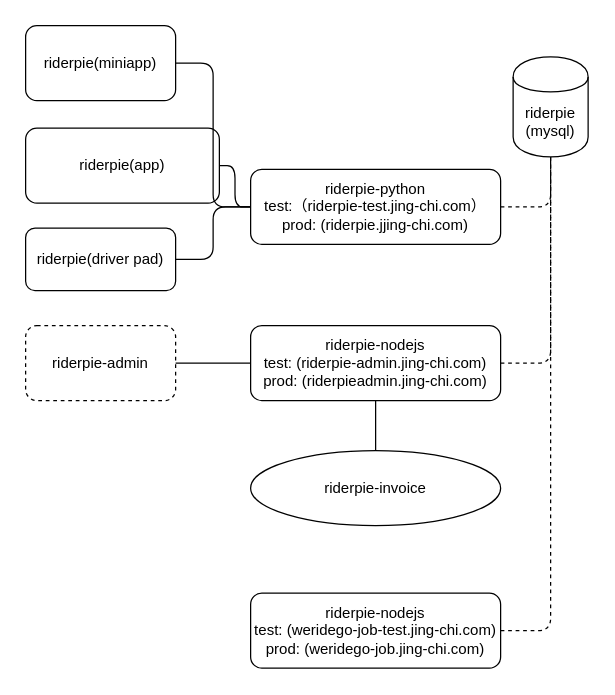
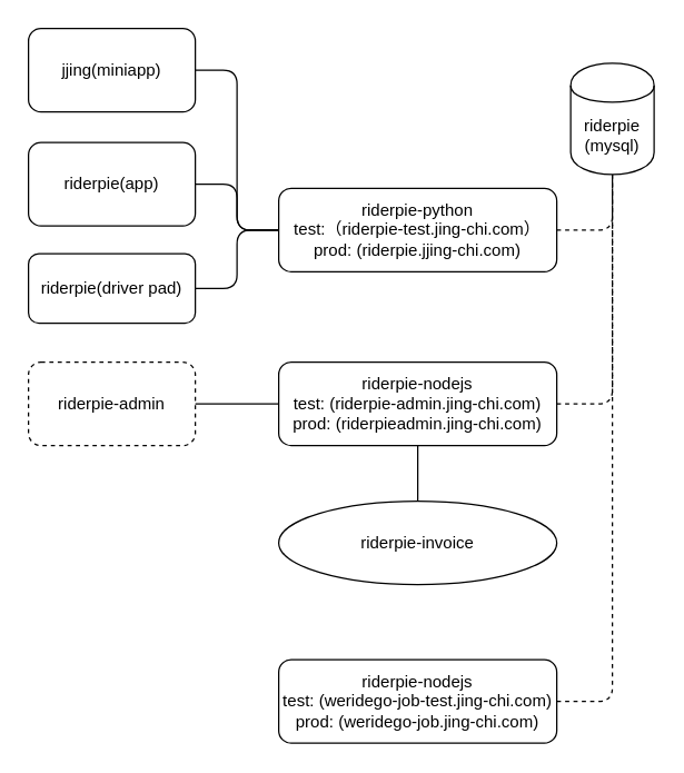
  <mxCell id="0" />
  <mxCell id="1" parent="0" />
- <mxCell id="2" value="riderpie(miniapp)" style="rounded=1;whiteSpace=wrap;html=1;" parent="1" vertex="1"><mxGeometry x="20" y="20" width="120" height="60" as="geometry" /></mxCell>
- <mxCell id="3" value="riderpie(app)" style="rounded=1;whiteSpace=wrap;html=1;" parent="1" vertex="1"><mxGeometry x="20" y="102" width="155" height="60" as="geometry" /></mxCell>
+ <mxCell id="2" value="jjing(miniapp)" style="rounded=1;whiteSpace=wrap;html=1;" parent="1" vertex="1"><mxGeometry x="20" y="20" width="120" height="60" as="geometry" /></mxCell>
+ <mxCell id="3" value="riderpie(app)" style="rounded=1;whiteSpace=wrap;html=1;" parent="1" vertex="1"><mxGeometry x="20" y="102" width="120" height="60" as="geometry" /></mxCell>
  <mxCell id="4" value="riderpie-python&lt;br&gt;test:（riderpie-test.jing-chi.com）&lt;br&gt;prod: (riderpie.jjing-chi.com)&lt;br&gt;" style="rounded=1;whiteSpace=wrap;html=1;" parent="1" vertex="1"><mxGeometry x="200" y="135" width="200" height="60" as="geometry" /></mxCell>
  <mxCell id="5" value="riderpie-nodejs&lt;br&gt;test: (riderpie-admin.jing-chi.com)&lt;br&gt;prod: (riderpieadmin.jing-chi.com)&lt;br&gt;" style="rounded=1;whiteSpace=wrap;html=1;" parent="1" vertex="1"><mxGeometry x="200" y="260" width="200" height="60" as="geometry" /></mxCell>
  <mxCell id="6" value="riderpie-admin" style="rounded=1;whiteSpace=wrap;html=1;dashed=1;" parent="1" vertex="1"><mxGeometry x="20" y="260" width="120" height="60" as="geometry" /></mxCell>
  <mxCell id="7" value="riderpie&lt;br&gt;(mysql)&lt;br&gt;" style="shape=cylinder;whiteSpace=wrap;html=1;boundedLbl=1;backgroundOutline=1;" parent="1" vertex="1"><mxGeometry x="410" y="45" width="60" height="80" as="geometry" /></mxCell>
  <mxCell id="8" value="" style="endArrow=none;dashed=1;html=1;exitX=1;exitY=0.5;exitDx=0;exitDy=0;entryX=0.5;entryY=1;entryDx=0;entryDy=0;edgeStyle=orthogonalEdgeStyle;" parent="1" source="4" target="7" edge="1"><mxGeometry width="50" height="50" relative="1" as="geometry"><mxPoint x="460" y="220" as="sourcePoint" /><mxPoint x="510" y="170" as="targetPoint" /></mxGeometry></mxCell>
  <mxCell id="9" value="" style="endArrow=none;dashed=1;html=1;exitX=1;exitY=0.5;exitDx=0;exitDy=0;entryX=0.5;entryY=1;entryDx=0;entryDy=0;edgeStyle=orthogonalEdgeStyle;" parent="1" source="5" target="7" edge="1"><mxGeometry width="50" height="50" relative="1" as="geometry"><mxPoint x="410" y="370" as="sourcePoint" /><mxPoint x="460" y="320" as="targetPoint" /></mxGeometry></mxCell>
  <mxCell id="10" value="riderpie(driver pad)" style="rounded=1;whiteSpace=wrap;html=1;" parent="1" vertex="1"><mxGeometry x="20" y="182" width="120" height="50" as="geometry" /></mxCell>
  <mxCell id="11" value="" style="endArrow=none;html=1;exitX=1;exitY=0.5;exitDx=0;exitDy=0;entryX=0;entryY=0.5;entryDx=0;entryDy=0;edgeStyle=orthogonalEdgeStyle;" parent="1" source="2" target="4" edge="1"><mxGeometry width="50" height="50" relative="1" as="geometry"><mxPoint x="230" y="80" as="sourcePoint" /><mxPoint x="280" y="30" as="targetPoint" /></mxGeometry></mxCell>
  <mxCell id="12" value="" style="endArrow=none;html=1;entryX=0;entryY=0.5;entryDx=0;entryDy=0;exitX=1;exitY=0.5;exitDx=0;exitDy=0;edgeStyle=orthogonalEdgeStyle;" parent="1" source="3" target="4" edge="1"><mxGeometry width="50" height="50" relative="1" as="geometry"><mxPoint x="90" y="380" as="sourcePoint" /><mxPoint x="140" y="330" as="targetPoint" /></mxGeometry></mxCell>
  <mxCell id="13" value="" style="endArrow=none;html=1;entryX=0;entryY=0.5;entryDx=0;entryDy=0;exitX=1;exitY=0.5;exitDx=0;exitDy=0;edgeStyle=orthogonalEdgeStyle;" parent="1" source="10" target="4" edge="1"><mxGeometry width="50" height="50" relative="1" as="geometry"><mxPoint x="100" y="340" as="sourcePoint" /><mxPoint x="150" y="290" as="targetPoint" /></mxGeometry></mxCell>
  <mxCell id="14" value="" style="endArrow=none;html=1;entryX=0;entryY=0.5;entryDx=0;entryDy=0;exitX=1;exitY=0.5;exitDx=0;exitDy=0;" parent="1" source="6" target="5" edge="1"><mxGeometry width="50" height="50" relative="1" as="geometry"><mxPoint x="150" y="450" as="sourcePoint" /><mxPoint x="200" y="400" as="targetPoint" /></mxGeometry></mxCell>
  <mxCell id="15" value="riderpie-invoice" style="ellipse;whiteSpace=wrap;html=1;" parent="1" vertex="1"><mxGeometry x="200" y="360" width="200" height="60" as="geometry" /></mxCell>
  <mxCell id="16" value="" style="endArrow=none;html=1;entryX=0.5;entryY=1;entryDx=0;entryDy=0;exitX=0.5;exitY=0;exitDx=0;exitDy=0;" parent="1" source="15" target="5" edge="1"><mxGeometry width="50" height="50" relative="1" as="geometry"><mxPoint x="520" y="470" as="sourcePoint" /><mxPoint x="570" y="420" as="targetPoint" /></mxGeometry></mxCell>
  <mxCell id="17" value="riderpie-nodejs&lt;br&gt;test: (weridego-job-test.jing-chi.com)&lt;br&gt;prod: (weridego-job.jing-chi.com)" style="rounded=1;whiteSpace=wrap;html=1;" vertex="1" parent="1"><mxGeometry x="200" y="474" width="200" height="60" as="geometry" /></mxCell>
  <mxCell id="18" value="" style="endArrow=none;dashed=1;html=1;entryX=0.5;entryY=1;entryDx=0;entryDy=0;exitX=1;exitY=0.5;exitDx=0;exitDy=0;edgeStyle=orthogonalEdgeStyle;" edge="1" parent="1" source="17" target="7"><mxGeometry width="50" height="50" relative="1" as="geometry"><mxPoint x="490" y="610" as="sourcePoint" /><mxPoint x="540" y="560" as="targetPoint" /></mxGeometry></mxCell>
